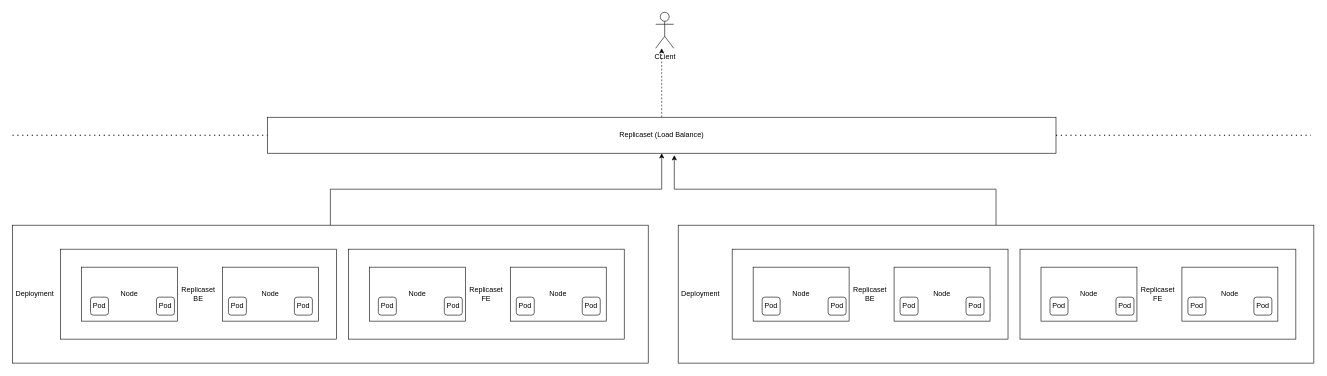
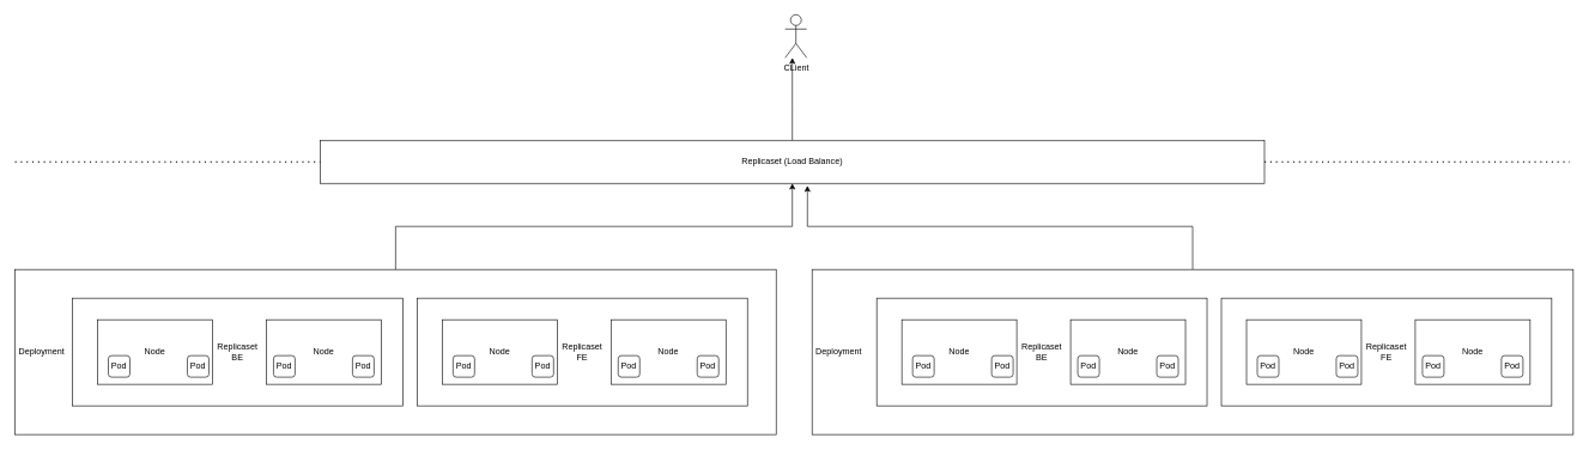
  <mxCell id="0" />
  <mxCell id="1" parent="0" />
  <mxCell id="2" style="edgeStyle=orthogonalEdgeStyle;rounded=0;orthogonalLoop=1;jettySize=auto;html=1;entryX=0.5;entryY=1;entryDx=0;entryDy=0;" edge="1" parent="1" source="3" target="19"><mxGeometry relative="1" as="geometry" /></mxCell>
  <mxCell id="3" value="&amp;nbsp;Deployment" style="rounded=0;whiteSpace=wrap;html=1;align=left;" vertex="1" parent="1"><mxGeometry y="375" width="1060" height="230" as="geometry" x="20" /></mxCell>
  <mxCell id="4" value="Replicaset&lt;br&gt;BE" style="rounded=0;whiteSpace=wrap;html=1;" vertex="1" parent="1"><mxGeometry x="100" y="415" width="460" height="150" as="geometry" /></mxCell>
  <mxCell id="5" value="Node" style="rounded=0;whiteSpace=wrap;html=1;" vertex="1" parent="1"><mxGeometry x="135" y="445" width="160" height="90" as="geometry" /></mxCell>
  <mxCell id="6" value="Pod" style="rounded=1;whiteSpace=wrap;html=1;" vertex="1" parent="1"><mxGeometry x="150" y="495" width="30" height="30" as="geometry" /></mxCell>
  <mxCell id="7" value="Pod" style="rounded=1;whiteSpace=wrap;html=1;" vertex="1" parent="1"><mxGeometry x="260" y="495" width="30" height="30" as="geometry" /></mxCell>
  <mxCell id="8" value="Node" style="rounded=0;whiteSpace=wrap;html=1;" vertex="1" parent="1"><mxGeometry x="370" y="445" width="160" height="90" as="geometry" /></mxCell>
  <mxCell id="9" value="Pod" style="rounded=1;whiteSpace=wrap;html=1;" vertex="1" parent="1"><mxGeometry x="380" y="495" width="30" height="30" as="geometry" /></mxCell>
  <mxCell id="10" value="Pod" style="rounded=1;whiteSpace=wrap;html=1;" vertex="1" parent="1"><mxGeometry x="490" y="495" width="30" height="30" as="geometry" /></mxCell>
  <mxCell id="11" value="Replicaset&lt;br&gt;FE" style="rounded=0;whiteSpace=wrap;html=1;" vertex="1" parent="1"><mxGeometry x="580" y="415" width="460" height="150" as="geometry" /></mxCell>
  <mxCell id="12" value="Node" style="rounded=0;whiteSpace=wrap;html=1;" vertex="1" parent="1"><mxGeometry x="615" y="445" width="160" height="90" as="geometry" /></mxCell>
  <mxCell id="13" value="Pod" style="rounded=1;whiteSpace=wrap;html=1;" vertex="1" parent="1"><mxGeometry x="630" y="495" width="30" height="30" as="geometry" /></mxCell>
  <mxCell id="14" value="Pod" style="rounded=1;whiteSpace=wrap;html=1;" vertex="1" parent="1"><mxGeometry x="740" y="495" width="30" height="30" as="geometry" /></mxCell>
  <mxCell id="15" value="Node" style="rounded=0;whiteSpace=wrap;html=1;" vertex="1" parent="1"><mxGeometry x="850" y="445" width="160" height="90" as="geometry" /></mxCell>
  <mxCell id="16" value="Pod" style="rounded=1;whiteSpace=wrap;html=1;" vertex="1" parent="1"><mxGeometry x="860" y="495" width="30" height="30" as="geometry" /></mxCell>
  <mxCell id="17" value="Pod" style="rounded=1;whiteSpace=wrap;html=1;" vertex="1" parent="1"><mxGeometry x="970" y="495" width="30" height="30" as="geometry" /></mxCell>
- <mxCell id="18" style="edgeStyle=orthogonalEdgeStyle;rounded=0;orthogonalLoop=1;jettySize=auto;html=1;dashed=1;" edge="1" parent="1" source="19" target="22"><mxGeometry relative="1" as="geometry"><mxPoint x="540" y="85" as="targetPoint" /><Array as="points"><mxPoint x="1103" y="145" /><mxPoint x="1103" y="145" /></Array></mxGeometry></mxCell>
+ <mxCell id="18" style="edgeStyle=orthogonalEdgeStyle;rounded=0;orthogonalLoop=1;jettySize=auto;html=1;" edge="1" parent="1" source="19" target="22"><mxGeometry relative="1" as="geometry"><mxPoint x="540" y="85" as="targetPoint" /><Array as="points"><mxPoint x="1103" y="145" /><mxPoint x="1103" y="145" /></Array></mxGeometry></mxCell>
  <mxCell id="19" value="Replicaset (Load Balance)" style="rounded=0;whiteSpace=wrap;html=1;" vertex="1" parent="1"><mxGeometry x="445" y="195" width="1315" height="60" as="geometry" /></mxCell>
  <mxCell id="20" value="" style="endArrow=none;dashed=1;html=1;dashPattern=1 3;strokeWidth=2;rounded=0;" edge="1" parent="1"><mxGeometry width="50" height="50" relative="1" as="geometry"><mxPoint y="225" as="sourcePoint" x="20" /><mxPoint x="445" y="225" as="targetPoint" /></mxGeometry></mxCell>
  <mxCell id="21" value="" style="endArrow=none;dashed=1;html=1;dashPattern=1 3;strokeWidth=2;rounded=0;" edge="1" parent="1"><mxGeometry width="50" height="50" relative="1" as="geometry"><mxPoint x="1760" y="225" as="sourcePoint" /><mxPoint x="2185" y="225" as="targetPoint" /></mxGeometry></mxCell>
  <mxCell id="22" value="CLient" style="shape=umlActor;verticalLabelPosition=bottom;verticalAlign=top;html=1;outlineConnect=0;" vertex="1" parent="1"><mxGeometry x="1092.5" y="20" width="30" height="60" as="geometry" /></mxCell>
  <mxCell id="23" style="edgeStyle=orthogonalEdgeStyle;rounded=0;orthogonalLoop=1;jettySize=auto;html=1;entryX=0.516;entryY=1.055;entryDx=0;entryDy=0;entryPerimeter=0;" edge="1" parent="1" source="24" target="19"><mxGeometry relative="1" as="geometry" /></mxCell>
  <mxCell id="24" value="&amp;nbsp;Deployment" style="rounded=0;whiteSpace=wrap;html=1;align=left;" vertex="1" parent="1"><mxGeometry x="1130" y="375" width="1060" height="230" as="geometry" /></mxCell>
  <mxCell id="25" value="Replicaset&lt;br&gt;BE" style="rounded=0;whiteSpace=wrap;html=1;" vertex="1" parent="1"><mxGeometry x="1220" y="415" width="460" height="150" as="geometry" /></mxCell>
  <mxCell id="26" value="Node" style="rounded=0;whiteSpace=wrap;html=1;" vertex="1" parent="1"><mxGeometry x="1255" y="445" width="160" height="90" as="geometry" /></mxCell>
  <mxCell id="27" value="Pod" style="rounded=1;whiteSpace=wrap;html=1;" vertex="1" parent="1"><mxGeometry x="1270" y="495" width="30" height="30" as="geometry" /></mxCell>
  <mxCell id="28" value="Pod" style="rounded=1;whiteSpace=wrap;html=1;" vertex="1" parent="1"><mxGeometry x="1380" y="495" width="30" height="30" as="geometry" /></mxCell>
  <mxCell id="29" value="Node" style="rounded=0;whiteSpace=wrap;html=1;" vertex="1" parent="1"><mxGeometry x="1490" y="445" width="160" height="90" as="geometry" /></mxCell>
  <mxCell id="30" value="Pod" style="rounded=1;whiteSpace=wrap;html=1;" vertex="1" parent="1"><mxGeometry x="1500" y="495" width="30" height="30" as="geometry" /></mxCell>
  <mxCell id="31" value="Pod" style="rounded=1;whiteSpace=wrap;html=1;" vertex="1" parent="1"><mxGeometry x="1610" y="495" width="30" height="30" as="geometry" /></mxCell>
  <mxCell id="32" value="Replicaset&lt;br&gt;FE" style="rounded=0;whiteSpace=wrap;html=1;" vertex="1" parent="1"><mxGeometry x="1700" y="415" width="460" height="150" as="geometry" /></mxCell>
  <mxCell id="33" value="Node" style="rounded=0;whiteSpace=wrap;html=1;" vertex="1" parent="1"><mxGeometry x="1735" y="445" width="160" height="90" as="geometry" /></mxCell>
  <mxCell id="34" value="Pod" style="rounded=1;whiteSpace=wrap;html=1;" vertex="1" parent="1"><mxGeometry x="1750" y="495" width="30" height="30" as="geometry" /></mxCell>
  <mxCell id="35" value="Pod" style="rounded=1;whiteSpace=wrap;html=1;" vertex="1" parent="1"><mxGeometry x="1860" y="495" width="30" height="30" as="geometry" /></mxCell>
  <mxCell id="36" value="Node" style="rounded=0;whiteSpace=wrap;html=1;" vertex="1" parent="1"><mxGeometry x="1970" y="445" width="160" height="90" as="geometry" /></mxCell>
  <mxCell id="37" value="Pod" style="rounded=1;whiteSpace=wrap;html=1;" vertex="1" parent="1"><mxGeometry x="1980" y="495" width="30" height="30" as="geometry" /></mxCell>
  <mxCell id="38" value="Pod" style="rounded=1;whiteSpace=wrap;html=1;" vertex="1" parent="1"><mxGeometry x="2090" y="495" width="30" height="30" as="geometry" /></mxCell>
